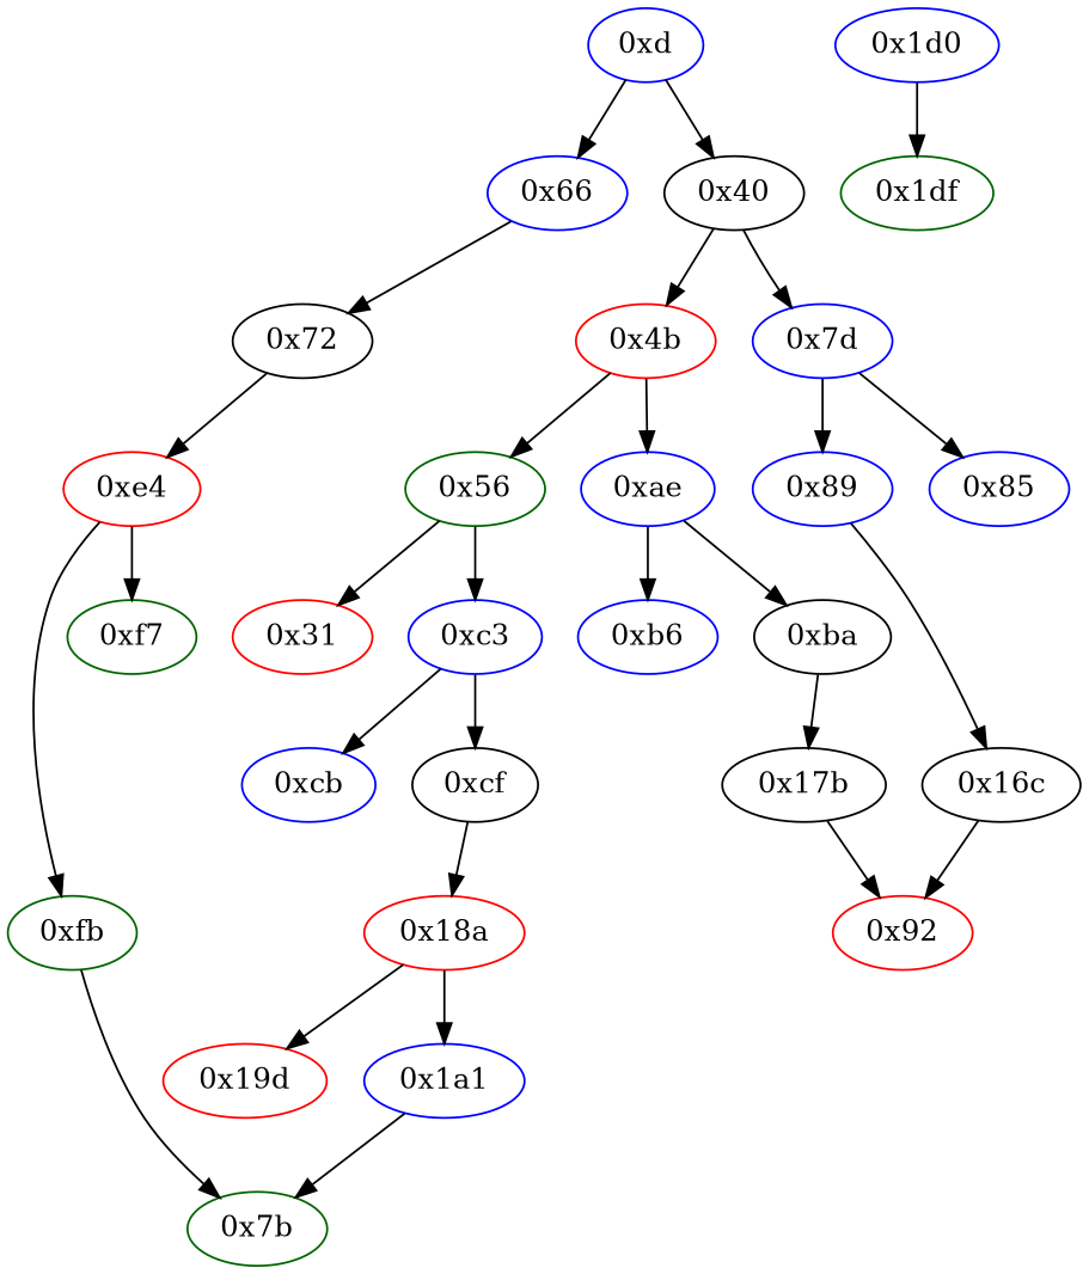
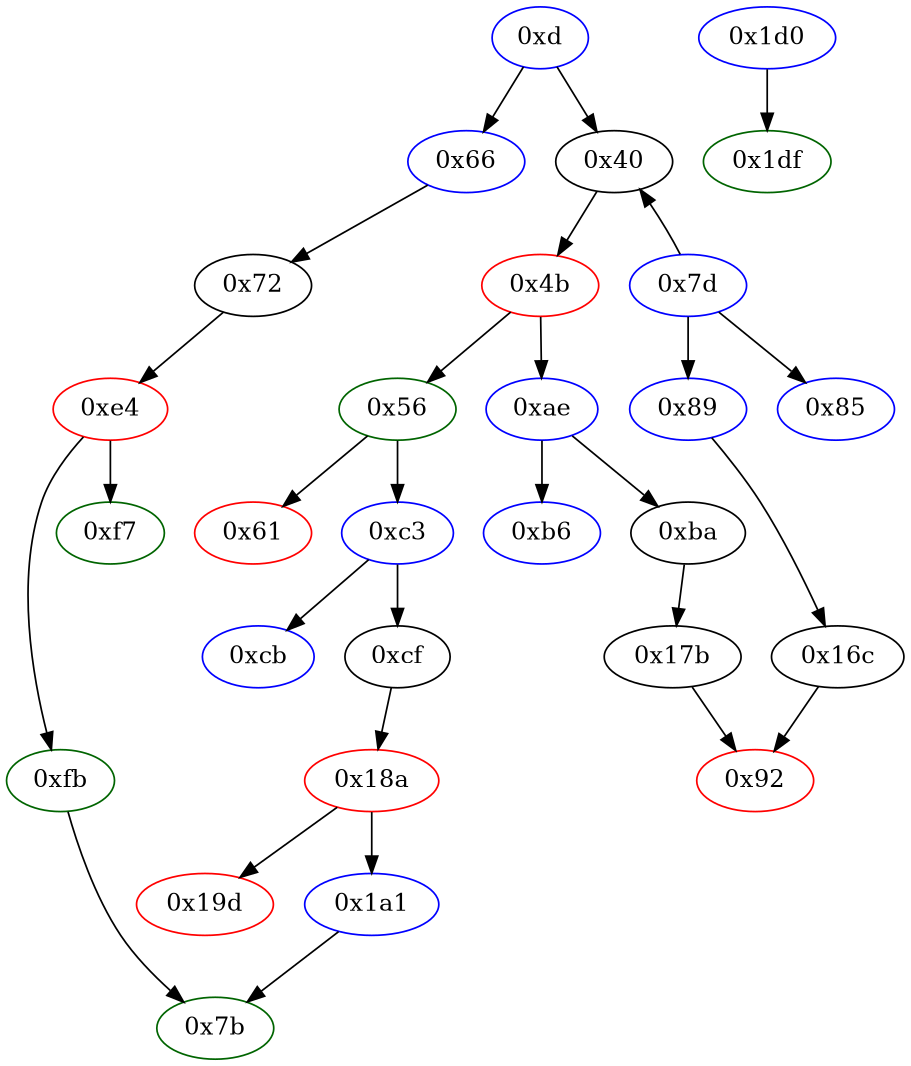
  strict digraph {
    node [color=blue fillcolor=white style=filled]
    "0xd"
    "0x66"
    "0x40" [color=black]
    "0x72" [color=black]
    "0x4b" [color=red]
    "0x7d"
    "0x1df" [color=darkgreen]
    "0x1d0"
    "0x56" [color=darkgreen]
    "0xae"
-   "0x61" [color=red label="0x31"]
+   "0x61" [color=red]
    "0xc3"
    "0xb6"
    "0xba" [color=black]
    "0xe4" [color=red]
    "0xfb" [color=darkgreen]
    "0xf7" [color=darkgreen]
    "0xcb"
    "0xcf" [color=black]
    "0x18a" [color=red]
    "0x92" [color=red]
    "0x7b" [color=darkgreen]
    "0x16c" [color=black]
    "0x89"
    "0x19d" [color=red]
    "0x17b" [color=black]
    "0x1a1"
    "0x85"
    "0xd" -> "0x66"
    "0xd" -> "0x40"
    "0x66" -> "0x72"
    "0x40" -> "0x4b"
-   "0x40" -> "0x7d"
+   "0x7d" -> "0x40"
    "0x72" -> "0xe4"
    "0x4b" -> "0x56"
    "0x4b" -> "0xae"
    "0x7d" -> "0x89"
    "0x7d" -> "0x85"
    "0x1d0" -> "0x1df"
    "0x56" -> "0x61"
    "0x56" -> "0xc3"
    "0xae" -> "0xb6"
    "0xae" -> "0xba"
    "0xc3" -> "0xcb"
    "0xc3" -> "0xcf"
    "0xba" -> "0x17b"
    "0xe4" -> "0xfb"
    "0xe4" -> "0xf7"
    "0xfb" -> "0x7b"
    "0xcf" -> "0x18a"
    "0x18a" -> "0x19d"
    "0x18a" -> "0x1a1"
    "0x16c" -> "0x92"
    "0x89" -> "0x16c"
    "0x17b" -> "0x92"
    "0x1a1" -> "0x7b"
  }
